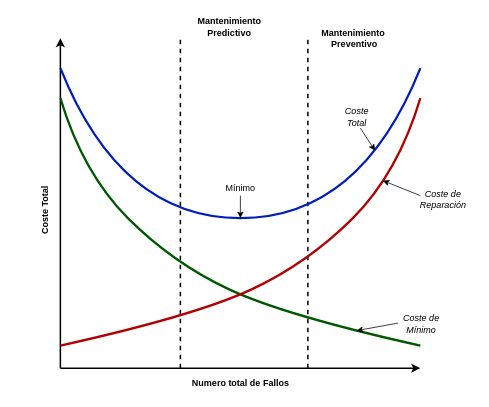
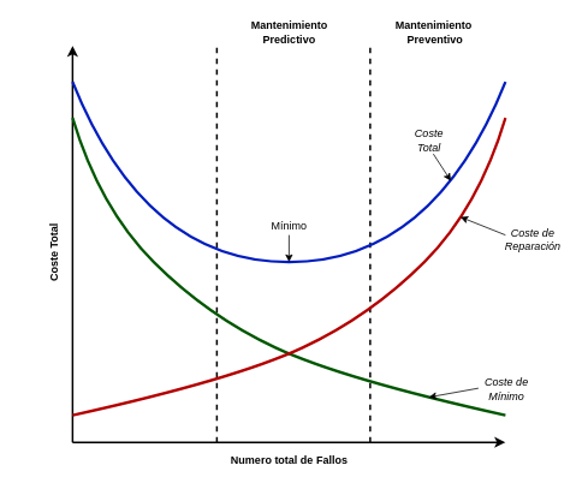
  <mxCell id="0" />
  <mxCell id="1" parent="0" />
  <mxCell id="2" value="" style="endArrow=classic;html=1;rounded=0;strokeWidth=2;" edge="1" parent="1"><mxGeometry width="50" height="50" relative="1" as="geometry"><mxPoint x="80" y="490" as="sourcePoint" /><mxPoint x="80" y="50" as="targetPoint" /></mxGeometry></mxCell>
  <mxCell id="3" value="" style="endArrow=classic;html=1;rounded=0;strokeWidth=2;" edge="1" parent="1"><mxGeometry width="50" height="50" relative="1" as="geometry"><mxPoint x="80" y="490" as="sourcePoint" /><mxPoint x="560" y="490" as="targetPoint" /></mxGeometry></mxCell>
  <mxCell id="4" value="" style="endArrow=none;dashed=1;html=1;rounded=0;strokeWidth=2;" edge="1" parent="1"><mxGeometry width="50" height="50" relative="1" as="geometry"><mxPoint x="240" y="490" as="sourcePoint" /><mxPoint x="240" y="50" as="targetPoint" /></mxGeometry></mxCell>
  <mxCell id="5" value="" style="endArrow=none;dashed=1;html=1;rounded=0;strokeWidth=2;" edge="1" parent="1"><mxGeometry width="50" height="50" relative="1" as="geometry"><mxPoint x="410" y="490" as="sourcePoint" /><mxPoint x="410" y="50" as="targetPoint" /></mxGeometry></mxCell>
  <mxCell id="6" value="" style="curved=1;endArrow=none;html=1;rounded=0;endFill=0;strokeWidth=3;fillColor=#0050ef;strokeColor=#001DBC;" edge="1" parent="1"><mxGeometry width="50" height="50" relative="1" as="geometry"><mxPoint x="80" y="90" as="sourcePoint" /><mxPoint x="560" y="90" as="targetPoint" /><Array as="points"><mxPoint x="160" y="290" /><mxPoint x="480" y="290" /></Array></mxGeometry></mxCell>
  <mxCell id="7" value="" style="curved=1;endArrow=none;html=1;rounded=0;strokeWidth=3;endFill=0;fillColor=#008a00;strokeColor=#005700;" edge="1" parent="1"><mxGeometry width="50" height="50" relative="1" as="geometry"><mxPoint x="80" y="130" as="sourcePoint" /><mxPoint x="560" y="460" as="targetPoint" /><Array as="points"><mxPoint x="110" y="230" /><mxPoint x="230" y="350" /><mxPoint x="380" y="420" /></Array></mxGeometry></mxCell>
  <mxCell id="8" value="" style="curved=1;endArrow=none;html=1;rounded=0;strokeWidth=3;endFill=0;fillColor=#e51400;strokeColor=#B20000;" edge="1" parent="1"><mxGeometry width="50" height="50" relative="1" as="geometry"><mxPoint x="80" y="460" as="sourcePoint" /><mxPoint x="560" y="130" as="targetPoint" /><Array as="points"><mxPoint x="260" y="420" /><mxPoint x="410" y="350" /><mxPoint x="530" y="230" /></Array></mxGeometry></mxCell>
- <mxCell id="9" value="&lt;div&gt;&lt;b&gt;Mantenimiento&lt;/b&gt;&lt;/div&gt;&lt;div&gt;&lt;b&gt;&amp;nbsp;Preventivo&lt;/b&gt;&lt;/div&gt;" style="text;html=1;align=center;verticalAlign=middle;resizable=0;points=[];autosize=1;strokeColor=none;fillColor=none;" vertex="1" parent="1"><mxGeometry x="420" y="35" width="100" height="30" as="geometry" /></mxCell>
- <mxCell id="10" value="&lt;div&gt;&lt;b&gt;Mantenimiento&lt;/b&gt;&lt;/div&gt;&lt;div&gt;&lt;b&gt;Predictivo&lt;/b&gt;&lt;br&gt;&lt;/div&gt;" style="text;html=1;align=center;verticalAlign=middle;resizable=0;points=[];autosize=1;strokeColor=none;fillColor=none;" vertex="1" parent="1"><mxGeometry x="255" y="20" width="100" height="30" as="geometry" /></mxCell>
+ <mxCell id="9" value="&lt;div&gt;&lt;b&gt;Mantenimiento&lt;/b&gt;&lt;/div&gt;&lt;div&gt;&lt;b&gt;&amp;nbsp;Preventivo&lt;/b&gt;&lt;/div&gt;" style="text;html=1;align=center;verticalAlign=middle;resizable=0;points=[];autosize=1;strokeColor=none;fillColor=none;" vertex="1" parent="1"><mxGeometry x="430" y="20" width="100" height="30" as="geometry" /></mxCell>
+ <mxCell id="10" value="&lt;div&gt;&lt;b&gt;Mantenimiento&lt;/b&gt;&lt;/div&gt;&lt;div&gt;&lt;b&gt;Predictivo&lt;/b&gt;&lt;br&gt;&lt;/div&gt;" style="text;html=1;align=center;verticalAlign=middle;resizable=0;points=[];autosize=1;strokeColor=none;fillColor=none;" vertex="1" parent="1"><mxGeometry x="270" y="20" width="100" height="30" as="geometry" /></mxCell>
  <mxCell id="11" value="&lt;b&gt;Coste Total&lt;/b&gt;" style="text;html=1;align=center;verticalAlign=middle;resizable=0;points=[];autosize=1;strokeColor=none;fillColor=none;rotation=-90;" vertex="1" parent="1"><mxGeometry x="20" y="270" width="80" height="20" as="geometry" /></mxCell>
  <mxCell id="12" value="&lt;b&gt;Numero total de Fallos&lt;br&gt;&lt;/b&gt;" style="text;html=1;align=center;verticalAlign=middle;resizable=0;points=[];autosize=1;strokeColor=none;fillColor=none;" vertex="1" parent="1"><mxGeometry x="250" y="500" width="140" height="20" as="geometry" /></mxCell>
  <mxCell id="13" value="" style="endArrow=classic;html=1;rounded=0;strokeWidth=1;" edge="1" parent="1"><mxGeometry width="50" height="50" relative="1" as="geometry"><mxPoint x="560" y="260" as="sourcePoint" /><mxPoint x="510" y="240" as="targetPoint" /></mxGeometry></mxCell>
  <mxCell id="14" value="&lt;div&gt;&lt;i&gt;Coste de &lt;/i&gt;&lt;br&gt;&lt;/div&gt;&lt;div&gt;&lt;i&gt;Reparación&lt;/i&gt;&lt;/div&gt;" style="text;html=1;align=center;verticalAlign=middle;resizable=0;points=[];autosize=1;strokeColor=none;fillColor=none;" vertex="1" parent="1"><mxGeometry x="550" y="250" width="80" height="30" as="geometry" /></mxCell>
  <mxCell id="15" value="" style="endArrow=classic;html=1;rounded=0;strokeWidth=1;" edge="1" parent="1"><mxGeometry width="50" height="50" relative="1" as="geometry"><mxPoint x="530" y="430" as="sourcePoint" /><mxPoint x="475" y="440" as="targetPoint" /></mxGeometry></mxCell>
  <mxCell id="16" value="&lt;div&gt;&lt;i&gt;Coste de &lt;br&gt;&lt;/i&gt;&lt;/div&gt;&lt;div&gt;&lt;i&gt;Mínimo&lt;/i&gt;&lt;/div&gt;" style="text;html=1;align=center;verticalAlign=middle;resizable=0;points=[];autosize=1;strokeColor=none;fillColor=none;" vertex="1" parent="1"><mxGeometry x="526" y="416" width="70" height="30" as="geometry" /></mxCell>
  <mxCell id="17" value="" style="endArrow=classic;html=1;rounded=0;strokeWidth=1;" edge="1" parent="1"><mxGeometry width="50" height="50" relative="1" as="geometry"><mxPoint x="320" y="260" as="sourcePoint" /><mxPoint x="320" y="290" as="targetPoint" /></mxGeometry></mxCell>
  <mxCell id="18" value="Mínimo" style="text;html=1;align=center;verticalAlign=middle;resizable=0;points=[];autosize=1;strokeColor=none;fillColor=none;" vertex="1" parent="1"><mxGeometry x="295" y="240" width="50" height="20" as="geometry" /></mxCell>
  <mxCell id="19" value="" style="endArrow=classic;html=1;rounded=0;strokeWidth=1;" edge="1" parent="1"><mxGeometry width="50" height="50" relative="1" as="geometry"><mxPoint x="480" y="170" as="sourcePoint" /><mxPoint x="499.5" y="200" as="targetPoint" /></mxGeometry></mxCell>
  <mxCell id="20" value="&lt;div&gt;&lt;i&gt;Coste &lt;br&gt;&lt;/i&gt;&lt;/div&gt;&lt;div&gt;&lt;i&gt;Total&lt;br&gt;&lt;/i&gt;&lt;/div&gt;" style="text;html=1;align=center;verticalAlign=middle;resizable=0;points=[];autosize=1;strokeColor=none;fillColor=none;" vertex="1" parent="1"><mxGeometry x="450" y="140" width="50" height="30" as="geometry" /></mxCell>
